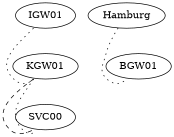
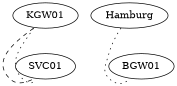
  graph {
    node [cpu=1 function=leaf memory=2024 os="CumulusCommunity/cumulus-vx" version="5.6.0"]
    edge [headport=swp2 style=dotted]
-   IGW01
    KGW01
    Hamburg [function=host memory=1024 os="generic/ubuntu2204" version=""]
    BGW01
-   SVC01 [label=SVC00]
-   IGW01 -- KGW01 [headport=swp3 tailport=swp3]
+   SVC01
    KGW01 -- SVC01 [headport=swp1 style=dashed tailport=swp2]
    KGW01 -- SVC01 [tailport=swp4]
    Hamburg -- BGW01 [tailport=eth1]
  }
